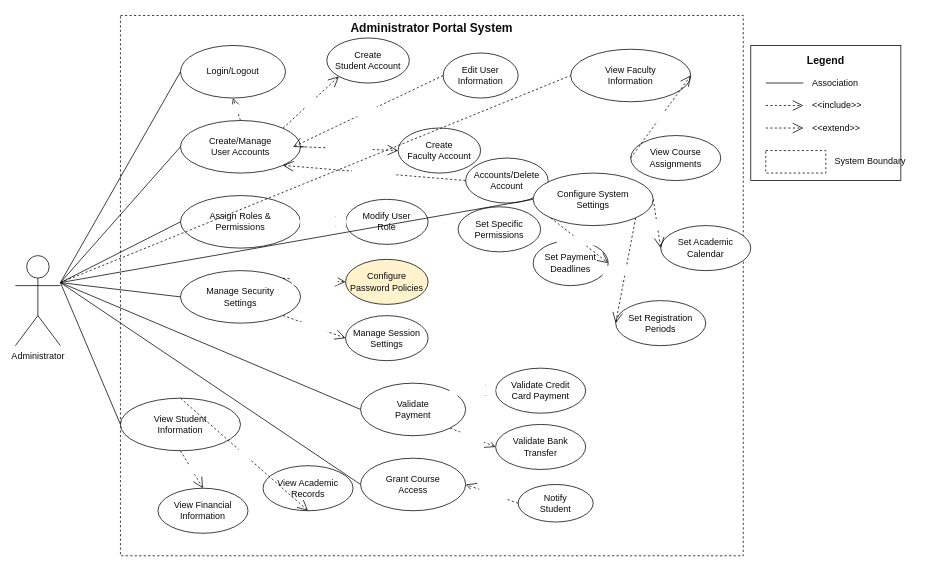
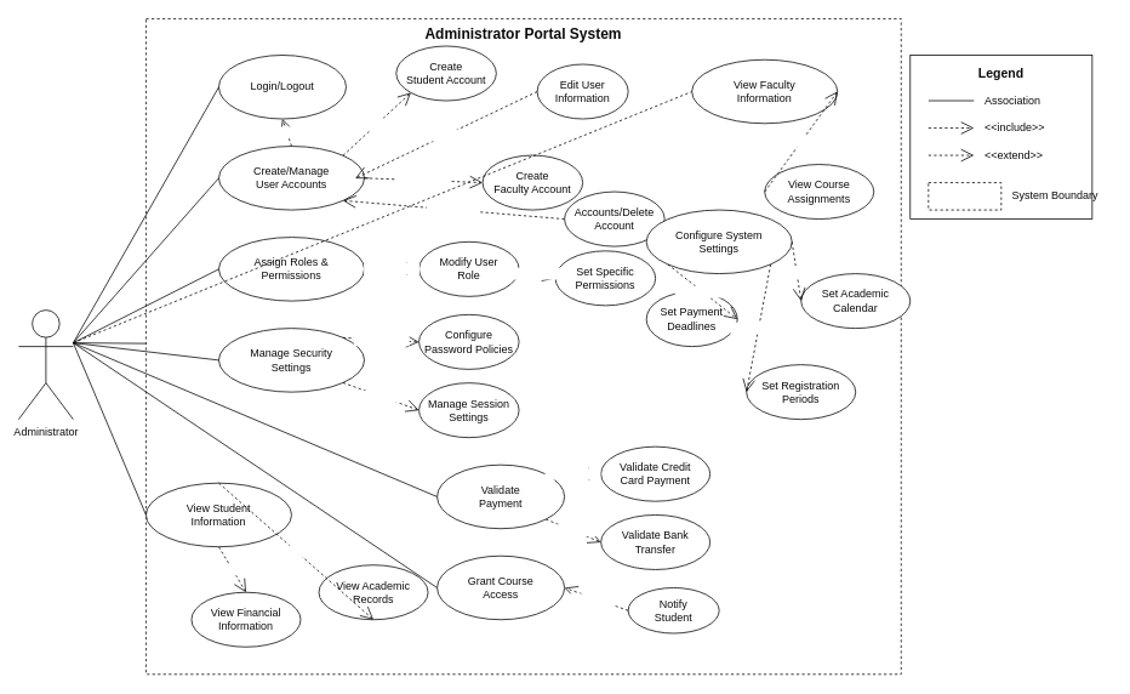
  <mxCell id="0" />
  <mxCell id="1" parent="0" />
  <mxCell id="2" value="Administrator Portal System" style="rounded=0;whiteSpace=wrap;html=1;fillColor=none;verticalAlign=top;fontSize=16;fontStyle=1;dashed=1;strokeColor=#000000;fontColor=#0B0B0B;" parent="1" vertex="1"><mxGeometry x="160" y="20" width="830" height="720" as="geometry" /></mxCell>
  <mxCell id="3" value="Administrator" style="shape=umlActor;verticalLabelPosition=bottom;verticalAlign=top;html=1;fillColor=#FFFFFF;strokeColor=#000000;fontColor=#0B0B0B;" parent="1" vertex="1"><mxGeometry x="20" y="340" width="60" height="120" as="geometry" /></mxCell>
  <mxCell id="4" value="Login/Logout" style="ellipse;whiteSpace=wrap;html=1;fillColor=#FFFFFF;strokeColor=#000000;fontColor=#0B0B0B;" parent="1" vertex="1"><mxGeometry x="240" y="60" width="140" height="70" as="geometry" /></mxCell>
  <mxCell id="5" value="Create/Manage&#10;User Accounts" style="ellipse;whiteSpace=wrap;html=1;fillColor=#FFFFFF;strokeColor=#000000;fontColor=#0B0B0B;" parent="1" vertex="1"><mxGeometry x="240" y="160" width="160" height="70" as="geometry" /></mxCell>
  <mxCell id="6" value="Create&#10;Student Account" style="ellipse;whiteSpace=wrap;html=1;fillColor=#FFFFFF;strokeColor=#000000;fontColor=#0B0B0B;" parent="1" vertex="1"><mxGeometry x="435" y="50" width="110" height="60" as="geometry" /></mxCell>
  <mxCell id="7" value="Create&#10;Faculty Account" style="ellipse;whiteSpace=wrap;html=1;fillColor=#FFFFFF;strokeColor=#000000;fontColor=#0B0B0B;" parent="1" vertex="1"><mxGeometry x="530" y="170" width="110" height="60" as="geometry" /></mxCell>
  <mxCell id="8" value="Edit User&#10;Information" style="ellipse;whiteSpace=wrap;html=1;fillColor=#FFFFFF;strokeColor=#000000;fontColor=#0B0B0B;" parent="1" vertex="1"><mxGeometry x="590" y="70" width="100" height="60" as="geometry" /></mxCell>
  <mxCell id="9" value="Accounts/Delete&#10;Account" style="ellipse;whiteSpace=wrap;html=1;fillColor=#FFFFFF;strokeColor=#000000;fontColor=#0B0B0B;" parent="1" vertex="1"><mxGeometry x="620" y="210" width="110" height="60" as="geometry" /></mxCell>
  <mxCell id="10" value="Assign Roles &amp;amp;&#10;Permissions" style="ellipse;whiteSpace=wrap;html=1;fillColor=#FFFFFF;strokeColor=#000000;fontColor=#0B0B0B;" parent="1" vertex="1"><mxGeometry x="240" y="260" width="160" height="70" as="geometry" /></mxCell>
  <mxCell id="11" value="Modify User&#10;Role" style="ellipse;whiteSpace=wrap;html=1;fillColor=#FFFFFF;strokeColor=#000000;fontColor=#0B0B0B;" parent="1" vertex="1"><mxGeometry x="460" y="265" width="110" height="60" as="geometry" /></mxCell>
  <mxCell id="12" value="Set Specific&#10;Permissions" style="ellipse;whiteSpace=wrap;html=1;fillColor=#FFFFFF;strokeColor=#000000;fontColor=#0B0B0B;" parent="1" vertex="1"><mxGeometry x="610" y="275" width="110" height="60" as="geometry" /></mxCell>
  <mxCell id="13" value="Manage Security&#10;Settings" style="ellipse;whiteSpace=wrap;html=1;fillColor=#FFFFFF;strokeColor=#000000;fontColor=#0B0B0B;" parent="1" vertex="1"><mxGeometry x="240" y="360" width="160" height="70" as="geometry" /></mxCell>
- <mxCell id="14" value="Configure&#10;Password Policies" style="ellipse;whiteSpace=wrap;html=1;fillColor=#fff2cc;strokeColor=#000000;fontColor=#0B0B0B;" parent="1" vertex="1"><mxGeometry x="460" y="345" width="110" height="60" as="geometry" /></mxCell>
+ <mxCell id="14" value="Configure&#10;Password Policies" style="ellipse;whiteSpace=wrap;html=1;fillColor=#FFFFFF;strokeColor=#000000;fontColor=#0B0B0B;" parent="1" vertex="1"><mxGeometry x="460" y="345" width="110" height="60" as="geometry" /></mxCell>
  <mxCell id="15" value="Manage Session&#10;Settings" style="ellipse;whiteSpace=wrap;html=1;fillColor=#FFFFFF;strokeColor=#000000;fontColor=#0B0B0B;" parent="1" vertex="1"><mxGeometry x="460" y="420" width="110" height="60" as="geometry" /></mxCell>
  <mxCell id="16" value="Validate&#10;Payment" style="ellipse;whiteSpace=wrap;html=1;fillColor=#FFFFFF;strokeColor=#000000;fontColor=#0B0B0B;" parent="1" vertex="1"><mxGeometry x="480" y="510" width="140" height="70" as="geometry" /></mxCell>
  <mxCell id="17" value="Validate Credit&#10;Card Payment" style="ellipse;whiteSpace=wrap;html=1;fillColor=#FFFFFF;strokeColor=#000000;fontColor=#0B0B0B;" parent="1" vertex="1"><mxGeometry x="660" y="490" width="120" height="60" as="geometry" /></mxCell>
  <mxCell id="18" value="Validate Bank&#10;Transfer" style="ellipse;whiteSpace=wrap;html=1;fillColor=#FFFFFF;strokeColor=#000000;fontColor=#0B0B0B;" parent="1" vertex="1"><mxGeometry x="660" y="565" width="120" height="60" as="geometry" /></mxCell>
  <mxCell id="19" value="Grant Course&#10;Access" style="ellipse;whiteSpace=wrap;html=1;fillColor=#FFFFFF;strokeColor=#000000;fontColor=#0B0B0B;" parent="1" vertex="1"><mxGeometry x="480" y="610" width="140" height="70" as="geometry" /></mxCell>
  <mxCell id="20" value="Notify&#10;Student" style="ellipse;whiteSpace=wrap;html=1;fillColor=#FFFFFF;strokeColor=#000000;fontColor=#0B0B0B;" parent="1" vertex="1"><mxGeometry x="690" y="645" width="100" height="50" as="geometry" /></mxCell>
  <mxCell id="21" value="View Student&#10;Information" style="ellipse;whiteSpace=wrap;html=1;fillColor=#FFFFFF;strokeColor=#000000;fontColor=#0B0B0B;" parent="1" vertex="1"><mxGeometry x="160" y="530" width="160" height="70" as="geometry" /></mxCell>
  <mxCell id="22" value="View Academic&#10;Records" style="ellipse;whiteSpace=wrap;html=1;fillColor=#FFFFFF;strokeColor=#000000;fontColor=#0B0B0B;" parent="1" vertex="1"><mxGeometry x="350" y="620" width="120" height="60" as="geometry" /></mxCell>
  <mxCell id="23" value="View Financial&#10;Information" style="ellipse;whiteSpace=wrap;html=1;fillColor=#FFFFFF;strokeColor=#000000;fontColor=#0B0B0B;" parent="1" vertex="1"><mxGeometry x="210" y="650" width="120" height="60" as="geometry" /></mxCell>
  <mxCell id="24" value="View Faculty&#10;Information" style="ellipse;whiteSpace=wrap;html=1;fillColor=#FFFFFF;strokeColor=#000000;fontColor=#0B0B0B;" parent="1" vertex="1"><mxGeometry x="760" y="65" width="160" height="70" as="geometry" /></mxCell>
  <mxCell id="25" value="View Course&#10;Assignments" style="ellipse;whiteSpace=wrap;html=1;fillColor=#FFFFFF;strokeColor=#000000;fontColor=#0B0B0B;" parent="1" vertex="1"><mxGeometry x="840" y="180" width="120" height="60" as="geometry" /></mxCell>
  <mxCell id="26" value="Configure System&#10;Settings" style="ellipse;whiteSpace=wrap;html=1;fillColor=#FFFFFF;strokeColor=#000000;fontColor=#0B0B0B;" parent="1" vertex="1"><mxGeometry x="710" y="230" width="160" height="70" as="geometry" /></mxCell>
  <mxCell id="27" value="Set Academic&#10;Calendar" style="ellipse;whiteSpace=wrap;html=1;fillColor=#FFFFFF;strokeColor=#000000;fontColor=#0B0B0B;" parent="1" vertex="1"><mxGeometry x="880" y="300" width="120" height="60" as="geometry" /></mxCell>
  <mxCell id="28" value="Set Registration&#10;Periods" style="ellipse;whiteSpace=wrap;html=1;fillColor=#FFFFFF;strokeColor=#000000;fontColor=#0B0B0B;" parent="1" vertex="1"><mxGeometry x="820" y="400" width="120" height="60" as="geometry" /></mxCell>
  <mxCell id="29" value="Set Payment&#10;Deadlines" style="ellipse;whiteSpace=wrap;html=1;fillColor=#FFFFFF;strokeColor=#000000;fontColor=#0B0B0B;" parent="1" vertex="1"><mxGeometry x="710" y="320" width="100" height="60" as="geometry" /></mxCell>
  <mxCell id="30" value="" style="endArrow=none;html=1;exitX=1;exitY=0.3;exitDx=0;exitDy=0;exitPerimeter=0;entryX=0;entryY=0.5;entryDx=0;entryDy=0;strokeColor=#000000;fontColor=#0B0B0B;" parent="1" source="3" target="4" edge="1"><mxGeometry width="50" height="50" relative="1" as="geometry"><mxPoint x="360" y="430" as="sourcePoint" /><mxPoint x="410" y="380" as="targetPoint" /></mxGeometry></mxCell>
  <mxCell id="31" value="" style="endArrow=none;html=1;exitX=1;exitY=0.3;exitDx=0;exitDy=0;exitPerimeter=0;entryX=0;entryY=0.5;entryDx=0;entryDy=0;strokeColor=#000000;fontColor=#0B0B0B;" parent="1" source="3" target="5" edge="1"><mxGeometry width="50" height="50" relative="1" as="geometry"><mxPoint x="360" y="430" as="sourcePoint" /><mxPoint x="410" y="380" as="targetPoint" /></mxGeometry></mxCell>
  <mxCell id="32" value="" style="endArrow=none;html=1;exitX=1;exitY=0.3;exitDx=0;exitDy=0;exitPerimeter=0;entryX=0;entryY=0.5;entryDx=0;entryDy=0;strokeColor=#000000;fontColor=#0B0B0B;" parent="1" source="3" target="10" edge="1"><mxGeometry width="50" height="50" relative="1" as="geometry"><mxPoint x="360" y="430" as="sourcePoint" /><mxPoint x="410" y="380" as="targetPoint" /></mxGeometry></mxCell>
  <mxCell id="33" value="" style="endArrow=none;html=1;exitX=1;exitY=0.3;exitDx=0;exitDy=0;exitPerimeter=0;entryX=0;entryY=0.5;entryDx=0;entryDy=0;strokeColor=#000000;fontColor=#0B0B0B;" parent="1" source="3" target="13" edge="1"><mxGeometry width="50" height="50" relative="1" as="geometry"><mxPoint x="360" y="430" as="sourcePoint" /><mxPoint x="410" y="380" as="targetPoint" /></mxGeometry></mxCell>
  <mxCell id="34" value="" style="endArrow=none;html=1;exitX=1;exitY=0.3;exitDx=0;exitDy=0;exitPerimeter=0;entryX=0;entryY=0.5;entryDx=0;entryDy=0;strokeColor=#000000;fontColor=#0B0B0B;" parent="1" source="3" target="16" edge="1"><mxGeometry width="50" height="50" relative="1" as="geometry"><mxPoint x="360" y="430" as="sourcePoint" /><mxPoint x="410" y="380" as="targetPoint" /></mxGeometry></mxCell>
  <mxCell id="35" value="" style="endArrow=none;html=1;exitX=1;exitY=0.3;exitDx=0;exitDy=0;exitPerimeter=0;entryX=0;entryY=0.5;entryDx=0;entryDy=0;strokeColor=#000000;fontColor=#0B0B0B;" parent="1" source="3" target="19" edge="1"><mxGeometry width="50" height="50" relative="1" as="geometry"><mxPoint x="360" y="430" as="sourcePoint" /><mxPoint x="410" y="380" as="targetPoint" /></mxGeometry></mxCell>
  <mxCell id="36" value="" style="endArrow=none;html=1;exitX=1;exitY=0.3;exitDx=0;exitDy=0;exitPerimeter=0;entryX=0;entryY=0.5;entryDx=0;entryDy=0;strokeColor=#000000;fontColor=#0B0B0B;" parent="1" source="3" target="21" edge="1"><mxGeometry width="50" height="50" relative="1" as="geometry"><mxPoint x="360" y="430" as="sourcePoint" /><mxPoint x="410" y="380" as="targetPoint" /></mxGeometry></mxCell>
  <mxCell id="37" value="" style="endArrow=none;html=1;exitX=1;exitY=0.3;exitDx=0;exitDy=0;exitPerimeter=0;entryX=0;entryY=0.5;entryDx=0;entryDy=0;strokeColor=#000000;fontColor=#0B0B0B;dashed=1;" parent="1" source="3" target="24" edge="1"><mxGeometry width="50" height="50" relative="1" as="geometry"><mxPoint x="360" y="430" as="sourcePoint" /><mxPoint x="410" y="380" as="targetPoint" /></mxGeometry></mxCell>
- <mxCell id="38" value="" style="endArrow=none;html=1;exitX=1;exitY=0.3;exitDx=0;exitDy=0;exitPerimeter=0;entryX=0;entryY=0.5;entryDx=0;entryDy=0;strokeColor=#000000;fontColor=#0B0B0B;" parent="1" source="3" target="26" edge="1"><mxGeometry width="50" height="50" relative="1" as="geometry"><mxPoint x="360" y="430" as="sourcePoint" /><mxPoint x="410" y="380" as="targetPoint" /></mxGeometry></mxCell>
+ <mxCell id="38" value="" style="endArrow=none;html=1;exitX=1;exitY=0.3;exitDx=0;exitDy=0;exitPerimeter=0;strokeColor=#000000;fontColor=#0B0B0B;" parent="1" source="3" target="2" edge="1"><mxGeometry width="50" height="50" relative="1" as="geometry"><mxPoint x="360" y="430" as="sourcePoint" /><mxPoint x="410" y="380" as="targetPoint" /></mxGeometry></mxCell>
  <mxCell id="39" value="&amp;lt;&amp;lt;include&amp;gt;&amp;gt;" style="endArrow=open;endSize=12;dashed=1;html=1;exitX=0.5;exitY=0;exitDx=0;exitDy=0;entryX=0.5;entryY=1;entryDx=0;entryDy=0;strokeColor=#000000;fontColor=#FFFFFF;" parent="1" source="5" target="4" edge="1"><mxGeometry width="160" relative="1" as="geometry"><mxPoint x="360" y="430" as="sourcePoint" /><mxPoint x="520" y="430" as="targetPoint" /></mxGeometry></mxCell>
  <mxCell id="40" value="&amp;lt;&amp;lt;include&amp;gt;&amp;gt;" style="endArrow=open;endSize=12;dashed=1;html=1;exitX=1;exitY=0;exitDx=0;exitDy=0;entryX=0;entryY=1;entryDx=0;entryDy=0;strokeColor=#000000;fontColor=#FFFFFF;" parent="1" source="5" target="6" edge="1"><mxGeometry width="160" relative="1" as="geometry"><mxPoint x="360" y="430" as="sourcePoint" /><mxPoint x="520" y="430" as="targetPoint" /></mxGeometry></mxCell>
  <mxCell id="41" value="&amp;lt;&amp;lt;include&amp;gt;&amp;gt;" style="endArrow=open;endSize=12;dashed=1;html=1;exitX=1;exitY=0.5;exitDx=0;exitDy=0;entryX=0;entryY=0.5;entryDx=0;entryDy=0;strokeColor=#000000;fontColor=#FFFFFF;" parent="1" source="5" target="7" edge="1"><mxGeometry width="160" relative="1" as="geometry"><mxPoint x="360" y="430" as="sourcePoint" /><mxPoint x="520" y="430" as="targetPoint" /></mxGeometry></mxCell>
  <mxCell id="42" value="&amp;lt;&amp;lt;include&amp;gt;&amp;gt;" style="endArrow=open;endSize=12;dashed=1;html=1;exitX=1;exitY=0.5;exitDx=0;exitDy=0;entryX=0;entryY=0.5;entryDx=0;entryDy=0;strokeColor=#000000;fontColor=#FFFFFF;" parent="1" source="10" target="11" edge="1"><mxGeometry width="160" relative="1" as="geometry"><mxPoint x="360" y="430" as="sourcePoint" /><mxPoint x="520" y="430" as="targetPoint" /></mxGeometry></mxCell>
+ <mxCell id="43" value="&amp;lt;&amp;lt;include&amp;gt;&amp;gt;" style="endArrow=open;endSize=12;dashed=1;html=1;exitX=1;exitY=0.5;exitDx=0;exitDy=0;entryX=0;entryY=0.5;entryDx=0;entryDy=0;strokeColor=#000000;fontColor=#FFFFFF;" parent="1" source="11" target="12" edge="1"><mxGeometry width="160" relative="1" as="geometry"><mxPoint x="360" y="430" as="sourcePoint" /><mxPoint x="520" y="430" as="targetPoint" /></mxGeometry></mxCell>
  <mxCell id="44" value="&amp;lt;&amp;lt;include&amp;gt;&amp;gt;" style="endArrow=open;endSize=12;dashed=1;html=1;exitX=1;exitY=0;exitDx=0;exitDy=0;entryX=0;entryY=0.5;entryDx=0;entryDy=0;strokeColor=#000000;fontColor=#FFFFFF;" parent="1" source="13" target="14" edge="1"><mxGeometry width="160" relative="1" as="geometry"><mxPoint x="360" y="430" as="sourcePoint" /><mxPoint x="520" y="430" as="targetPoint" /></mxGeometry></mxCell>
  <mxCell id="45" value="&amp;lt;&amp;lt;include&amp;gt;&amp;gt;" style="endArrow=open;endSize=12;dashed=1;html=1;exitX=1;exitY=1;exitDx=0;exitDy=0;entryX=0;entryY=0.5;entryDx=0;entryDy=0;strokeColor=#000000;fontColor=#FFFFFF;" parent="1" source="13" target="15" edge="1"><mxGeometry width="160" relative="1" as="geometry"><mxPoint x="360" y="430" as="sourcePoint" /><mxPoint x="520" y="430" as="targetPoint" /></mxGeometry></mxCell>
  <mxCell id="46" value="&amp;lt;&amp;lt;include&amp;gt;&amp;gt;" style="endArrow=open;endSize=12;dashed=1;html=1;exitX=1;exitY=0;exitDx=0;exitDy=0;entryX=0;entryY=0.5;entryDx=0;entryDy=0;strokeColor=#000000;fontColor=#FFFFFF;" parent="1" source="16" target="17" edge="1"><mxGeometry width="160" relative="1" as="geometry"><mxPoint x="360" y="430" as="sourcePoint" /><mxPoint x="520" y="430" as="targetPoint" /></mxGeometry></mxCell>
  <mxCell id="47" value="&amp;lt;&amp;lt;include&amp;gt;&amp;gt;" style="endArrow=open;endSize=12;dashed=1;html=1;exitX=1;exitY=1;exitDx=0;exitDy=0;entryX=0;entryY=0.5;entryDx=0;entryDy=0;strokeColor=#000000;fontColor=#FFFFFF;" parent="1" source="16" target="18" edge="1"><mxGeometry width="160" relative="1" as="geometry"><mxPoint x="360" y="430" as="sourcePoint" /><mxPoint x="520" y="430" as="targetPoint" /></mxGeometry></mxCell>
  <mxCell id="48" value="&amp;lt;&amp;lt;include&amp;gt;&amp;gt;" style="endArrow=open;endSize=12;dashed=1;html=1;exitX=0.5;exitY=0;exitDx=0;exitDy=0;entryX=0.5;entryY=1;entryDx=0;entryDy=0;strokeColor=#000000;fontColor=#FFFFFF;" parent="1" source="21" target="22" edge="1"><mxGeometry width="160" relative="1" as="geometry"><mxPoint x="360" y="430" as="sourcePoint" /><mxPoint x="520" y="430" as="targetPoint" /></mxGeometry></mxCell>
  <mxCell id="49" value="&amp;lt;&amp;lt;include&amp;gt;&amp;gt;" style="endArrow=open;endSize=12;dashed=1;html=1;exitX=0.5;exitY=1;exitDx=0;exitDy=0;entryX=0.5;entryY=0;entryDx=0;entryDy=0;strokeColor=#000000;fontColor=#FFFFFF;" parent="1" source="21" target="23" edge="1"><mxGeometry width="160" relative="1" as="geometry"><mxPoint x="360" y="430" as="sourcePoint" /><mxPoint x="520" y="430" as="targetPoint" /></mxGeometry></mxCell>
  <mxCell id="50" value="&amp;lt;&amp;lt;include&amp;gt;&amp;gt;" style="endArrow=open;endSize=12;dashed=1;html=1;exitX=1;exitY=0.5;exitDx=0;exitDy=0;entryX=0;entryY=0.5;entryDx=0;entryDy=0;strokeColor=#000000;fontColor=#FFFFFF;" parent="1" source="26" target="27" edge="1"><mxGeometry width="160" relative="1" as="geometry"><mxPoint x="360" y="430" as="sourcePoint" /><mxPoint x="520" y="430" as="targetPoint" /></mxGeometry></mxCell>
  <mxCell id="51" value="&amp;lt;&amp;lt;include&amp;gt;&amp;gt;" style="endArrow=open;endSize=12;dashed=1;html=1;exitX=1;exitY=1;exitDx=0;exitDy=0;entryX=0;entryY=0.5;entryDx=0;entryDy=0;strokeColor=#000000;fontColor=#FFFFFF;" parent="1" source="26" target="28" edge="1"><mxGeometry width="160" relative="1" as="geometry"><mxPoint x="360" y="430" as="sourcePoint" /><mxPoint x="520" y="430" as="targetPoint" /></mxGeometry></mxCell>
  <mxCell id="52" value="&amp;lt;&amp;lt;include&amp;gt;&amp;gt;" style="endArrow=open;endSize=12;dashed=1;html=1;exitX=0;exitY=1;exitDx=0;exitDy=0;entryX=1;entryY=0.5;entryDx=0;entryDy=0;strokeColor=#000000;fontColor=#FFFFFF;" parent="1" source="26" target="29" edge="1"><mxGeometry width="160" relative="1" as="geometry"><mxPoint x="360" y="430" as="sourcePoint" /><mxPoint x="520" y="430" as="targetPoint" /></mxGeometry></mxCell>
  <mxCell id="53" value="&amp;lt;&amp;lt;extend&amp;gt;&amp;gt;" style="endArrow=open;endSize=12;dashed=1;html=1;exitX=0;exitY=0.5;exitDx=0;exitDy=0;entryX=1;entryY=0;entryDx=0;entryDy=0;strokeColor=#000000;fontColor=#FFFFFF;" parent="1" source="8" edge="1"><mxGeometry width="160" relative="1" as="geometry"><mxPoint x="633.43" y="160" as="sourcePoint" /><mxPoint x="389.999" y="195.251" as="targetPoint" /></mxGeometry></mxCell>
  <mxCell id="54" value="&amp;lt;&amp;lt;extend&amp;gt;&amp;gt;" style="endArrow=open;endSize=12;dashed=1;html=1;exitX=0;exitY=0.5;exitDx=0;exitDy=0;entryX=1;entryY=1;entryDx=0;entryDy=0;strokeColor=#000000;fontColor=#FFFFFF;" parent="1" source="9" target="5" edge="1"><mxGeometry width="160" relative="1" as="geometry"><mxPoint x="360" y="430" as="sourcePoint" /><mxPoint x="520" y="430" as="targetPoint" /></mxGeometry></mxCell>
  <mxCell id="55" value="&amp;lt;&amp;lt;extend&amp;gt;&amp;gt;" style="endArrow=open;endSize=12;dashed=1;html=1;exitX=0;exitY=0.5;exitDx=0;exitDy=0;entryX=1;entryY=0.5;entryDx=0;entryDy=0;strokeColor=#000000;fontColor=#FFFFFF;" parent="1" source="20" target="19" edge="1"><mxGeometry width="160" relative="1" as="geometry"><mxPoint x="360" y="430" as="sourcePoint" /><mxPoint x="520" y="430" as="targetPoint" /></mxGeometry></mxCell>
  <mxCell id="56" value="&amp;lt;&amp;lt;extend&amp;gt;&amp;gt;" style="endArrow=open;endSize=12;dashed=1;html=1;exitX=0;exitY=0.5;exitDx=0;exitDy=0;entryX=1;entryY=0.5;entryDx=0;entryDy=0;strokeColor=#000000;fontColor=#FFFFFF;" parent="1" source="25" target="24" edge="1"><mxGeometry width="160" relative="1" as="geometry"><mxPoint x="360" y="430" as="sourcePoint" /><mxPoint x="520" y="430" as="targetPoint" /></mxGeometry></mxCell>
  <mxCell id="57" value="" style="rounded=0;whiteSpace=wrap;html=1;fillColor=none;strokeColor=#000000;" parent="1" vertex="1"><mxGeometry x="1000" y="60" width="200" height="180" as="geometry" /></mxCell>
  <mxCell id="58" value="Legend" style="text;html=1;strokeColor=none;fillColor=none;align=center;verticalAlign=middle;whiteSpace=wrap;rounded=0;fontSize=14;fontStyle=1;fontColor=#0B0B0B;" parent="1" vertex="1"><mxGeometry x="1050" y="70" width="100" height="20" as="geometry" /></mxCell>
  <mxCell id="59" value="" style="endArrow=none;html=1;strokeColor=#000000;fontColor=#0B0B0B;" parent="1" edge="1"><mxGeometry width="50" height="50" relative="1" as="geometry"><mxPoint x="1020" y="110" as="sourcePoint" /><mxPoint x="1070" y="110" as="targetPoint" /></mxGeometry></mxCell>
  <mxCell id="60" value="Association" style="text;html=1;strokeColor=none;fillColor=none;align=left;verticalAlign=middle;whiteSpace=wrap;rounded=0;fontColor=#0B0B0B;" parent="1" vertex="1"><mxGeometry x="1080" y="100" width="100" height="20" as="geometry" /></mxCell>
  <mxCell id="61" value="" style="endArrow=open;endSize=12;dashed=1;html=1;strokeColor=#000000;fontColor=#0B0B0B;" parent="1" edge="1"><mxGeometry width="50" height="50" relative="1" as="geometry"><mxPoint x="1020" y="140" as="sourcePoint" /><mxPoint x="1070" y="140" as="targetPoint" /></mxGeometry></mxCell>
  <mxCell id="62" value="&amp;lt;&amp;lt;include&amp;gt;&amp;gt;" style="text;html=1;strokeColor=none;fillColor=none;align=left;verticalAlign=middle;whiteSpace=wrap;rounded=0;fontColor=#0B0B0B;" parent="1" vertex="1"><mxGeometry x="1080" y="130" width="100" height="20" as="geometry" /></mxCell>
  <mxCell id="63" value="" style="endArrow=open;endSize=12;dashed=1;html=1;strokeColor=#000000;fontColor=#0B0B0B;" parent="1" edge="1"><mxGeometry width="50" height="50" relative="1" as="geometry"><mxPoint x="1020" y="170" as="sourcePoint" /><mxPoint x="1070" y="170" as="targetPoint" /></mxGeometry></mxCell>
  <mxCell id="64" value="&amp;lt;&amp;lt;extend&amp;gt;&amp;gt;" style="text;html=1;strokeColor=none;fillColor=none;align=left;verticalAlign=middle;whiteSpace=wrap;rounded=0;fontColor=#0B0B0B;" parent="1" vertex="1"><mxGeometry x="1080" y="160" width="100" height="20" as="geometry" /></mxCell>
  <mxCell id="65" value="" style="rounded=0;whiteSpace=wrap;html=1;fillColor=none;dashed=1;strokeColor=#000000;fontColor=#0B0B0B;" parent="1" vertex="1"><mxGeometry x="1020" y="200" width="80" height="30" as="geometry" /></mxCell>
  <mxCell id="66" value="System Boundary" style="text;html=1;strokeColor=none;fillColor=none;align=left;verticalAlign=middle;whiteSpace=wrap;rounded=0;fontColor=#0B0B0B;" parent="1" vertex="1"><mxGeometry x="1110" y="200" width="110" height="30" as="geometry" /></mxCell>
